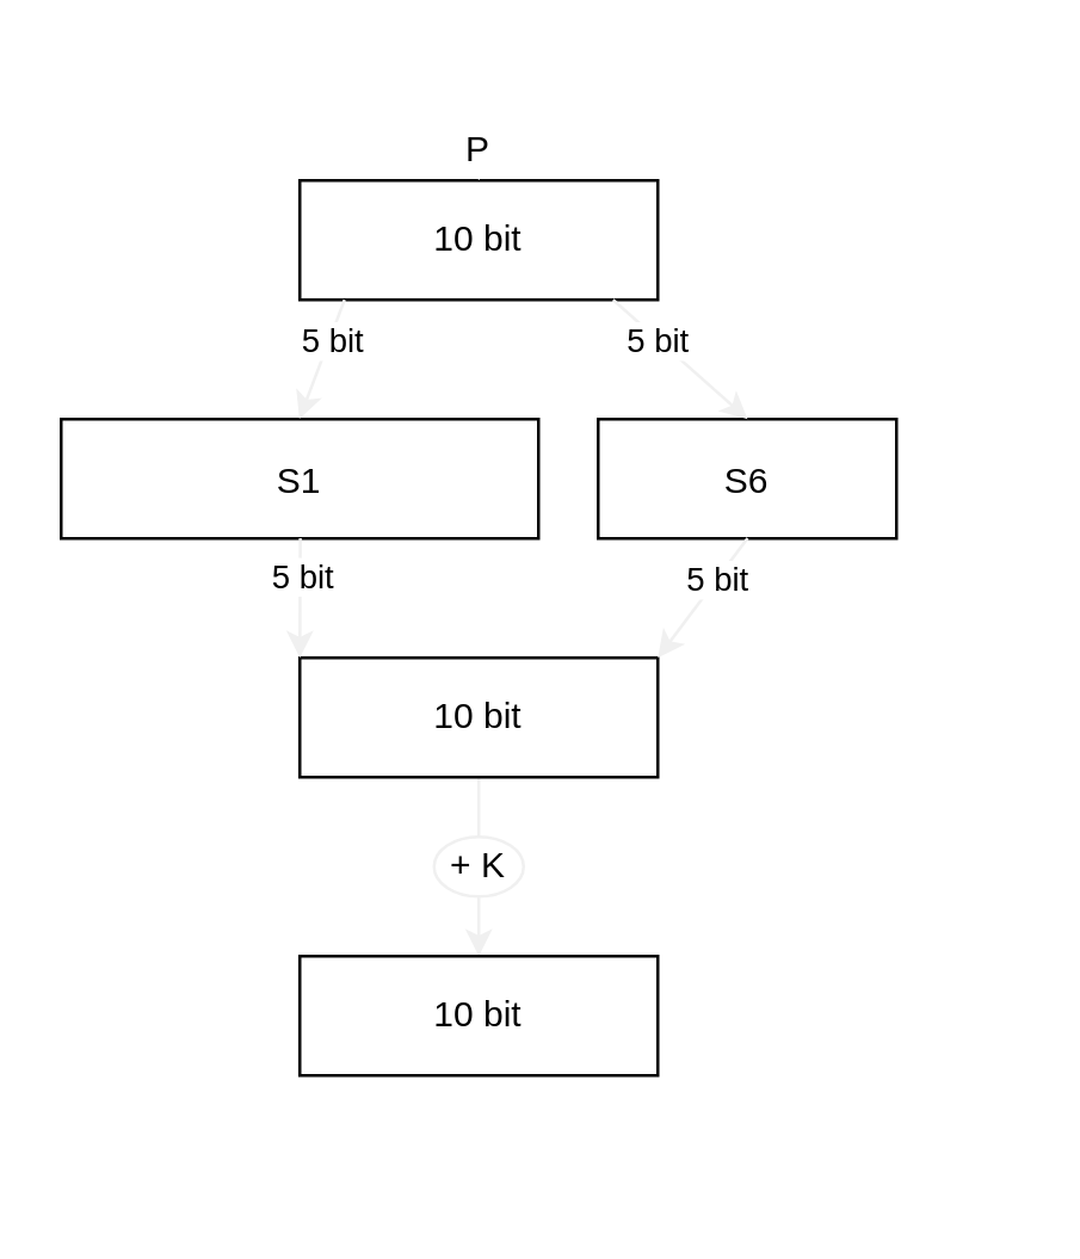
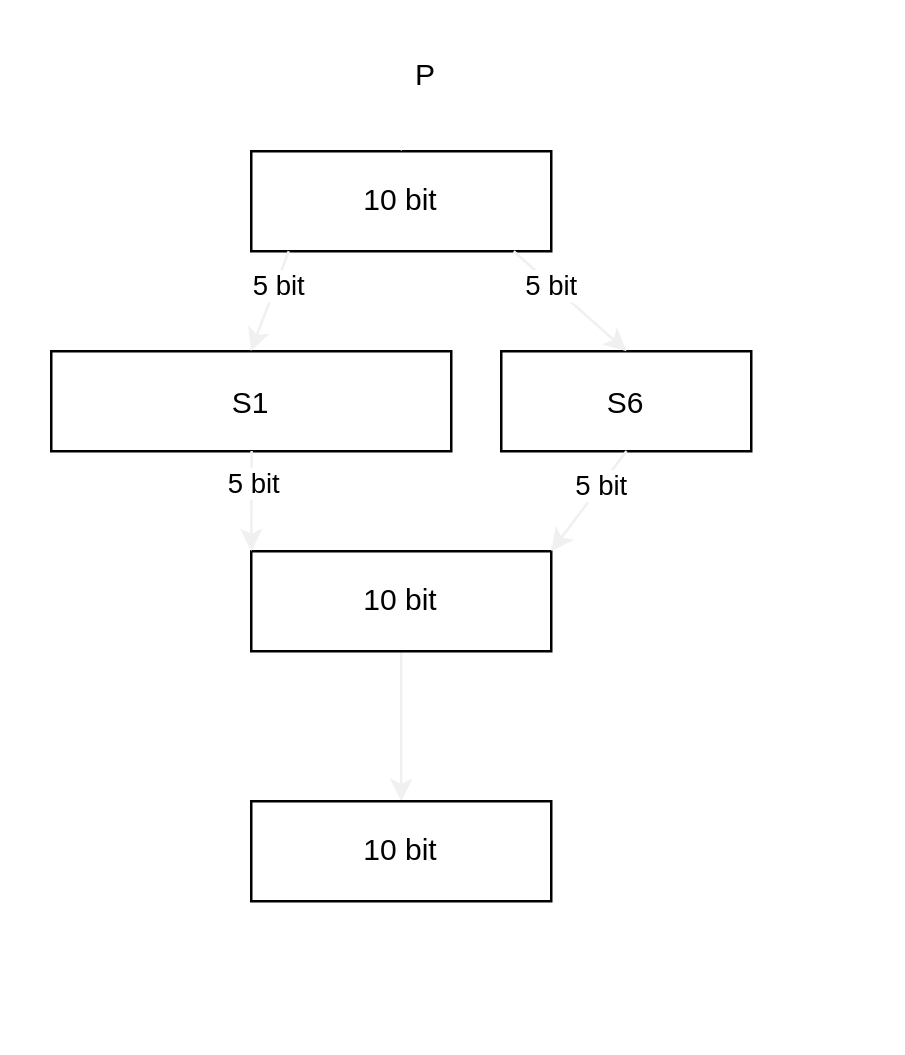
  <mxCell id="0" />
  <mxCell id="1" parent="0" />
  <mxCell id="2" value="S1" style="shape=umlLifeline;perimeter=lifelinePerimeter;container=1;collapsible=0;recursiveResize=0;rounded=0;shadow=0;strokeWidth=1;" parent="1" vertex="1"><mxGeometry x="20" y="140" width="160" height="40" as="geometry" /></mxCell>
  <mxCell id="3" value="S6" style="shape=umlLifeline;perimeter=lifelinePerimeter;container=1;collapsible=0;recursiveResize=0;rounded=0;shadow=0;strokeWidth=1;" parent="1" vertex="1"><mxGeometry x="200" y="140" width="100" height="40" as="geometry" /></mxCell>
  <mxCell id="4" value="" style="edgeStyle=orthogonalEdgeStyle;rounded=1;orthogonalLoop=1;jettySize=auto;html=1;strokeColor=#f0f0f0;" parent="1" source="5" target="12" edge="1"><mxGeometry relative="1" as="geometry" /></mxCell>
  <mxCell id="5" value="10 bit" style="rounded=0;whiteSpace=wrap;html=1;" parent="1" vertex="1"><mxGeometry x="100" y="220" width="120" height="40" as="geometry" /></mxCell>
  <mxCell id="6" value="10 bit" style="rounded=0;whiteSpace=wrap;html=1;" parent="1" vertex="1"><mxGeometry x="100" y="60" width="120" height="40" as="geometry" /></mxCell>
  <mxCell id="7" value="" style="endArrow=classic;html=1;strokeColor=#f0f0f0;exitX=0.25;exitY=1;exitDx=0;exitDy=0;entryX=0.499;entryY=-0.002;entryDx=0;entryDy=0;entryPerimeter=0;" parent="1" target="2" edge="1"><mxGeometry width="50" height="50" relative="1" as="geometry"><mxPoint x="115" y="100" as="sourcePoint" /><mxPoint x="210" y="100" as="targetPoint" /></mxGeometry></mxCell>
  <mxCell id="8" value="5 bit" style="edgeLabel;html=1;align=center;verticalAlign=middle;resizable=0;points=[];" parent="7" vertex="1" connectable="0"><mxGeometry x="-0.327" relative="1" as="geometry"><mxPoint as="offset" /></mxGeometry></mxCell>
  <mxCell id="9" value="" style="endArrow=classic;html=1;strokeColor=#f0f0f0;exitX=0.75;exitY=1;exitDx=0;exitDy=0;entryX=0.501;entryY=-0.001;entryDx=0;entryDy=0;entryPerimeter=0;" parent="1" target="3" edge="1"><mxGeometry width="50" height="50" relative="1" as="geometry"><mxPoint x="205" y="100" as="sourcePoint" /><mxPoint x="79.9" y="149.92" as="targetPoint" /></mxGeometry></mxCell>
  <mxCell id="10" value="5 bit" style="edgeLabel;html=1;align=center;verticalAlign=middle;resizable=0;points=[];" parent="9" vertex="1" connectable="0"><mxGeometry x="-0.327" relative="1" as="geometry"><mxPoint as="offset" /></mxGeometry></mxCell>
  <mxCell id="11" style="edgeStyle=none;html=1;entryX=0.5;entryY=0;entryDx=0;entryDy=0;exitX=0.5;exitY=1;exitDx=0;exitDy=0;fillColor=#eeeeee;strokeWidth=4;strokeColor=#FFFFFF;" parent="1" source="12" target="6" edge="1"><mxGeometry relative="1" as="geometry"><mxPoint x="160" y="400" as="sourcePoint" /><Array as="points"><mxPoint x="160" y="400" /><mxPoint x="340" y="400" /><mxPoint x="340" y="20" /><mxPoint x="160" y="20" /></Array></mxGeometry></mxCell>
  <mxCell id="12" value="10 bit" style="rounded=0;whiteSpace=wrap;html=1;" parent="1" vertex="1"><mxGeometry x="100" y="320" width="120" height="40" as="geometry" /></mxCell>
  <mxCell id="13" value="" style="endArrow=classic;html=1;strokeColor=#f0f0f0;exitX=0.501;exitY=0.998;exitDx=0;exitDy=0;entryX=1;entryY=0;entryDx=0;entryDy=0;exitPerimeter=0;" parent="1" source="3" target="5" edge="1"><mxGeometry width="50" height="50" relative="1" as="geometry"><mxPoint x="215" y="110" as="sourcePoint" /><mxPoint x="260.1" y="149.96" as="targetPoint" /></mxGeometry></mxCell>
  <mxCell id="14" value="5 bit" style="edgeLabel;html=1;align=center;verticalAlign=middle;resizable=0;points=[];" parent="13" vertex="1" connectable="0"><mxGeometry x="-0.327" relative="1" as="geometry"><mxPoint as="offset" /></mxGeometry></mxCell>
  <mxCell id="15" value="" style="endArrow=classic;html=1;strokeColor=#f0f0f0;exitX=0.501;exitY=0.998;exitDx=0;exitDy=0;entryX=0;entryY=0;entryDx=0;entryDy=0;exitPerimeter=0;" parent="1" source="2" target="5" edge="1"><mxGeometry width="50" height="50" relative="1" as="geometry"><mxPoint x="125" y="110" as="sourcePoint" /><mxPoint x="79.9" y="149.92" as="targetPoint" /></mxGeometry></mxCell>
  <mxCell id="16" value="5 bit" style="edgeLabel;html=1;align=center;verticalAlign=middle;resizable=0;points=[];" parent="15" vertex="1" connectable="0"><mxGeometry x="-0.327" relative="1" as="geometry"><mxPoint as="offset" /></mxGeometry></mxCell>
- <mxCell id="17" value="+ K" style="ellipse;whiteSpace=wrap;html=1;rounded=0;strokeColor=#f0f0f0;" parent="1" vertex="1"><mxGeometry x="145" y="280" width="30" height="20" as="geometry" /></mxCell>
- <mxCell id="18" value="P" style="text;html=1;strokeColor=none;fillColor=none;align=center;verticalAlign=middle;whiteSpace=wrap;rounded=0;" parent="1" vertex="1"><mxGeometry x="140" y="40" width="40" height="20" as="geometry" /></mxCell>
+ <mxCell id="18" value="P" style="text;html=1;strokeColor=none;fillColor=none;align=center;verticalAlign=middle;whiteSpace=wrap;rounded=0;" parent="1" vertex="1"><mxGeometry x="150" y="20" width="40" height="20" as="geometry" /></mxCell>
